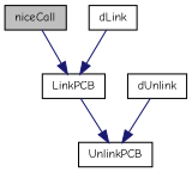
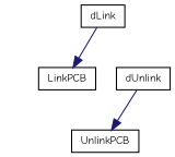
  digraph {
    fontname="Comic Neue"
    rankdir=TB
    node [color=black fillcolor=white fontname="Comic Neue" fontsize=10 shape=record style=filled]
    edge [color=midnightblue fontname="Comic Neue" fontsize=10 labelfontname=Helvetica labelfontsize=10 style=solid]
-   n1 [fillcolor=grey75 fontcolor=black height=0.2 label=niceCall width=0.4]
    n2 [height=0.2 label=LinkPCB width=0.4]
    n3 [height=0.2 label=UnlinkPCB width=0.4]
    n4 [height=0.2 label=dLink width=0.4]
    n5 [height=0.2 label=dUnlink width=0.4]
-   n1 -> n2
-   n2 -> n3
    n4 -> n2
    n5 -> n3
  }
